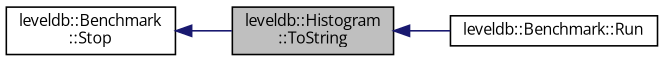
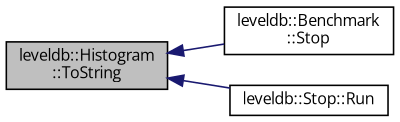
  digraph {
    fontname="Open Sans"
    rankdir=LR
    node [color=black fillcolor=white fontname="Open Sans" fontsize=10 shape=record style=filled]
    edge [color=midnightblue dir=back fontname="Open Sans" fontsize=10 labelfontname=Helvetica labelfontsize=10 style=solid]
    n1 [fillcolor=grey75 fontcolor=black height=0.2 label="leveldb::Histogram\l::ToString" width=0.4]
    n2 [height=0.2 label="leveldb::Benchmark\l::Stop" width=0.4]
-   n3 [height=0.2 label="leveldb::Benchmark::Run" width=0.4]
-   n2 -> n1
+   n3 [height=0.2 label="leveldb::Stop::Run" width=0.4]
+   n1 -> n2
    n1 -> n3
  }
